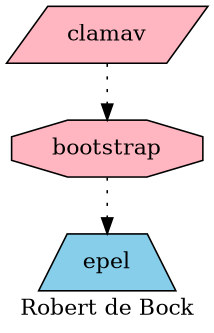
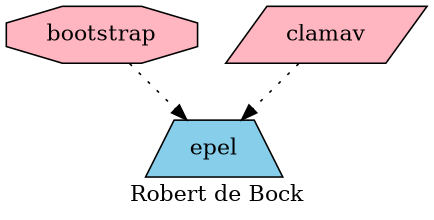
  digraph {
    label="Robert de Bock"
    node [fillcolor=lightpink style=filled]
    edge [style=dotted]
    bootstrap [shape=octagon]
    epel [fillcolor=skyblue shape=trapezium]
    clamav [shape=parallelogram]
    bootstrap -> epel
-   clamav -> bootstrap
+   clamav -> epel
  }
